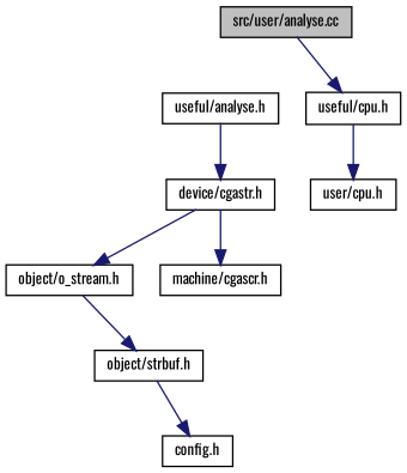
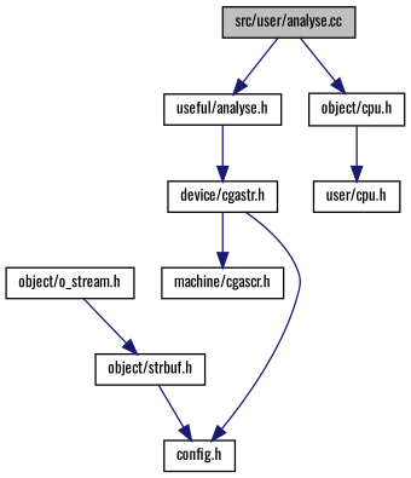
  digraph {
    fontname=Oswald
    node [color=black fontname=Oswald fontsize=10 shape=record]
    edge [color=midnightblue fontname=Oswald fontsize=10 labelfontname=FreeSans labelfontsize=10 style=solid]
    n1 [fillcolor=grey75 fontcolor=black height=0.2 label="src/user/analyse.cc" style=filled width=0.4]
    n2 [height=0.2 label="useful/analyse.h" width=0.4]
-   n3 [height=0.2 label="useful/cpu.h" width=0.4]
+   n3 [height=0.2 label="object/cpu.h" width=0.4]
    n4 [height=0.2 label="device/cgastr.h" width=0.4]
    n5 [height=0.2 label="user/cpu.h" width=0.4]
    n6 [height=0.2 label="object/o_stream.h" width=0.4]
    n7 [height=0.2 label="machine/cgascr.h" width=0.4]
    n8 [height=0.2 label="object/strbuf.h" width=0.4]
    n9 [height=0.2 label="config.h" width=0.4]
+   n1 -> n2
    n1 -> n3
    n2 -> n4
    n3 -> n5
-   n4 -> n6
+   n4 -> n9
    n4 -> n7
    n6 -> n8
    n8 -> n9
  }
